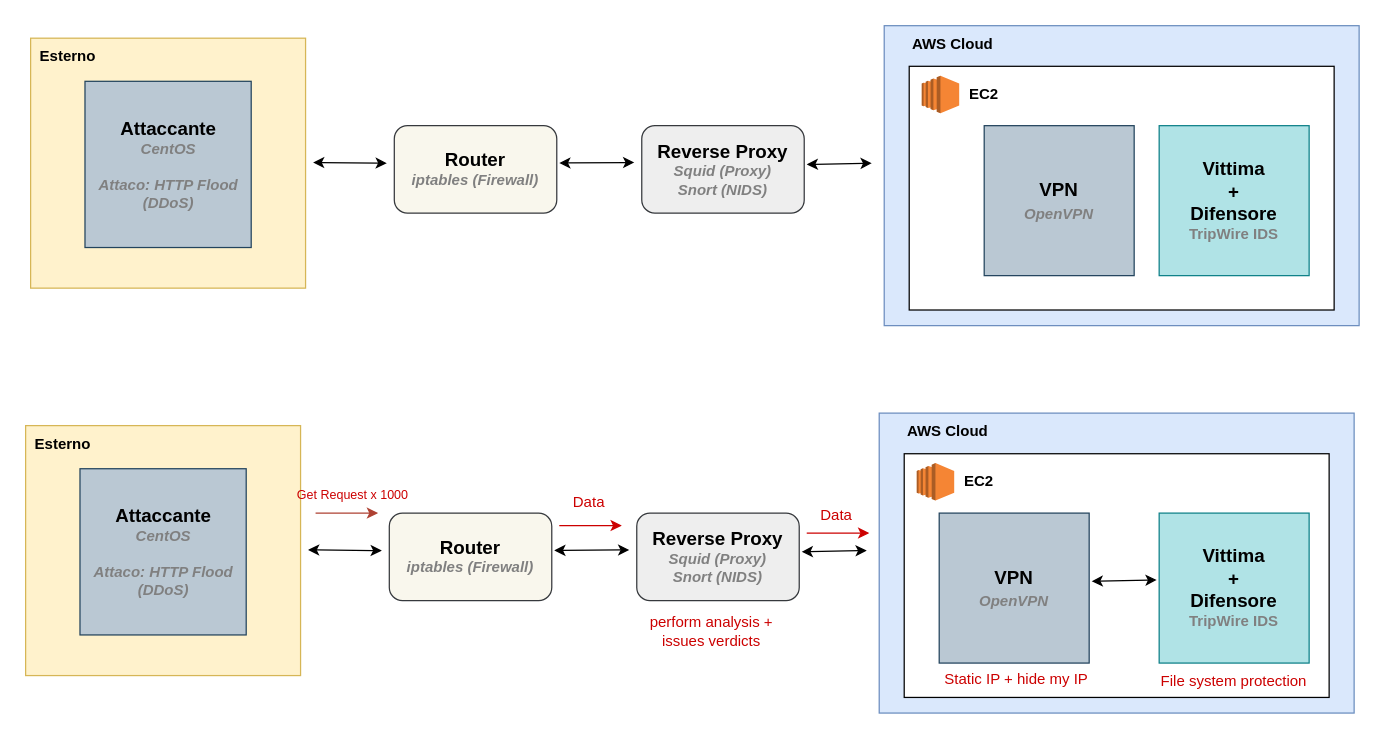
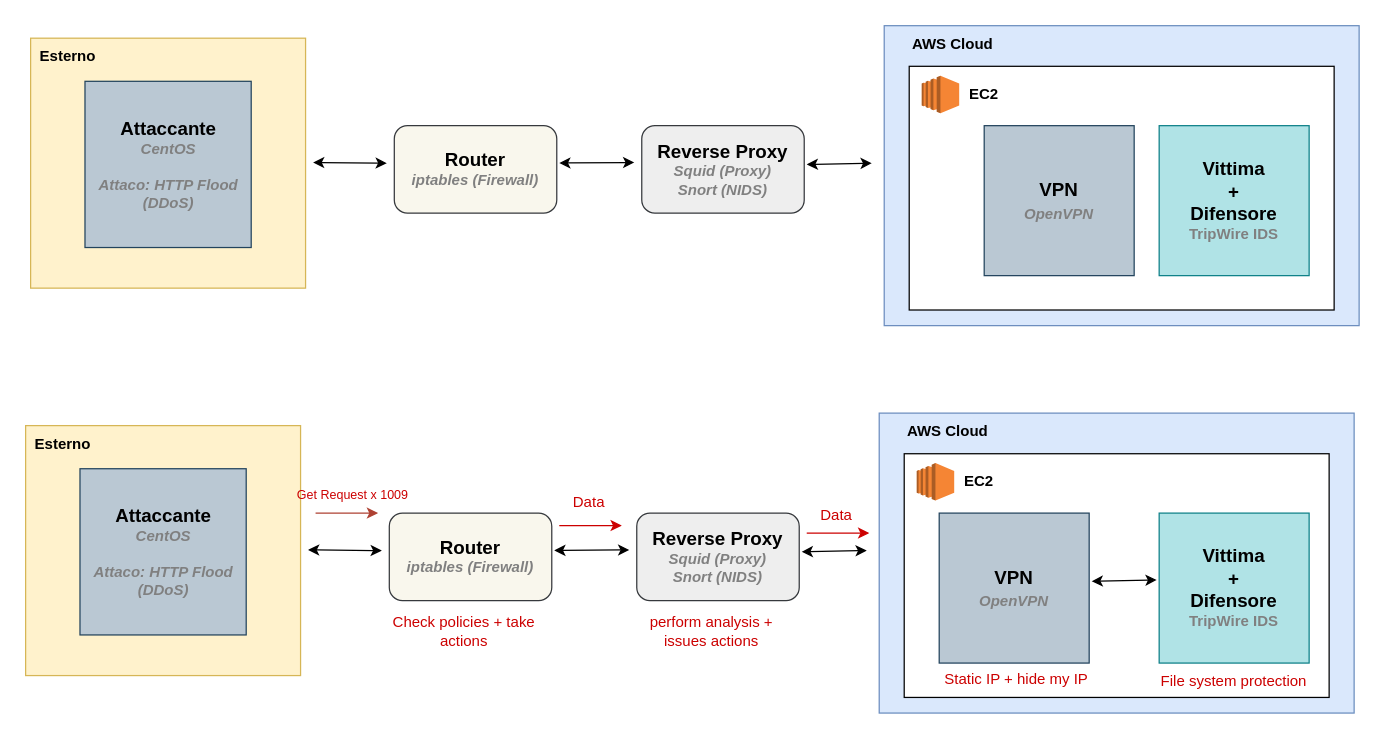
  <mxCell id="0" />
  <mxCell id="1" parent="0" />
  <mxCell id="2" value="" style="rounded=0;whiteSpace=wrap;html=1;fillColor=#fff2cc;strokeColor=#d6b656;" parent="1" vertex="1"><mxGeometry x="24" y="30" width="220" height="200" as="geometry" /></mxCell>
  <mxCell id="3" value="" style="rounded=0;whiteSpace=wrap;html=1;fillColor=#dae8fc;strokeColor=#6c8ebf;" parent="1" vertex="1"><mxGeometry x="707" y="20" width="380" height="240" as="geometry" /></mxCell>
  <mxCell id="4" value="&lt;div&gt;&lt;b&gt;&lt;font style=&quot;font-size: 15px;&quot;&gt;Attaccante&lt;/font&gt;&lt;/b&gt;&lt;/div&gt;&lt;div&gt;&lt;font color=&quot;#808080&quot;&gt;&lt;b&gt;&lt;i&gt;CentOS&lt;/i&gt;&lt;/b&gt;&lt;/font&gt;&lt;/div&gt;&lt;div&gt;&lt;font color=&quot;#808080&quot;&gt;&lt;b&gt;&lt;i&gt;&lt;br&gt;&lt;/i&gt;&lt;/b&gt;&lt;/font&gt;&lt;/div&gt;&lt;div&gt;&lt;font color=&quot;#808080&quot;&gt;&lt;b&gt;&lt;i&gt;&lt;span style=&quot;&quot;&gt;&lt;font style=&quot;font-size: 12px;&quot;&gt;Attaco: HTTP Flood&lt;/font&gt;&lt;/span&gt;&lt;/i&gt;&lt;/b&gt;&lt;/font&gt;&lt;/div&gt;&lt;div&gt;&lt;font color=&quot;#808080&quot;&gt;&lt;b&gt;&lt;i&gt;&lt;span style=&quot;&quot;&gt;&lt;font style=&quot;font-size: 12px;&quot;&gt;(DDoS)&lt;br&gt;&lt;/font&gt;&lt;/span&gt;&lt;/i&gt;&lt;/b&gt;&lt;/font&gt;&lt;/div&gt;" style="whiteSpace=wrap;html=1;aspect=fixed;fillColor=#bac8d3;strokeColor=#23445d;" parent="1" vertex="1"><mxGeometry x="67.5" y="64.5" width="133" height="133" as="geometry" /></mxCell>
  <mxCell id="5" value="&lt;div&gt;&lt;font style=&quot;font-size: 15px;&quot;&gt;&lt;b&gt;Reverse Proxy&lt;/b&gt;&lt;/font&gt;&lt;/div&gt;&lt;div style=&quot;&quot;&gt;&lt;font style=&quot;font-size: 12px;&quot; color=&quot;#808080&quot;&gt;&lt;i&gt;&lt;font style=&quot;font-size: 12px;&quot;&gt;&lt;b&gt;Squid (Proxy)&lt;br&gt;&lt;/b&gt;&lt;/font&gt;&lt;/i&gt;&lt;/font&gt;&lt;/div&gt;&lt;div style=&quot;&quot;&gt;&lt;font style=&quot;font-size: 12px;&quot; color=&quot;#808080&quot;&gt;&lt;i&gt;&lt;font style=&quot;font-size: 12px;&quot;&gt;&lt;b&gt;Snort (NIDS)&lt;/b&gt;&lt;/font&gt;&lt;font style=&quot;font-size: 12px;&quot;&gt;&lt;b&gt;&lt;br&gt;&lt;/b&gt;&lt;/font&gt;&lt;/i&gt;&lt;/font&gt;&lt;/div&gt;" style="rounded=1;whiteSpace=wrap;html=1;fillColor=#eeeeee;strokeColor=#36393d;" parent="1" vertex="1"><mxGeometry x="513" y="100" width="130" height="70" as="geometry" /></mxCell>
  <mxCell id="6" value="&lt;div&gt;&lt;font style=&quot;font-size: 15px;&quot;&gt;&lt;b&gt;Router&lt;/b&gt;&lt;/font&gt;&lt;/div&gt;&lt;div style=&quot;&quot;&gt;&lt;i&gt;&lt;font style=&quot;font-size: 12px;&quot; color=&quot;#808080&quot;&gt;&lt;b style=&quot;&quot;&gt;iptables (Firewall)&lt;/b&gt;&lt;/font&gt;&lt;font style=&quot;font-size: 12px;&quot; color=&quot;#808080&quot;&gt;&lt;b&gt;&lt;br&gt;&lt;/b&gt;&lt;/font&gt;&lt;/i&gt;&lt;/div&gt;" style="rounded=1;whiteSpace=wrap;html=1;fillColor=#f9f7ed;strokeColor=#36393d;" parent="1" vertex="1"><mxGeometry x="315" y="100" width="130" height="70" as="geometry" /></mxCell>
  <mxCell id="7" value="&lt;b&gt;AWS Cloud&lt;/b&gt;" style="text;html=1;strokeColor=none;fillColor=none;align=center;verticalAlign=middle;whiteSpace=wrap;rounded=0;" parent="1" vertex="1"><mxGeometry x="717" y="20" width="90" height="30" as="geometry" /></mxCell>
  <mxCell id="8" value="" style="endArrow=classic;startArrow=classic;html=1;rounded=0;" parent="1" edge="1"><mxGeometry width="50" height="50" relative="1" as="geometry"><mxPoint x="645" y="131" as="sourcePoint" /><mxPoint x="697" y="130" as="targetPoint" /></mxGeometry></mxCell>
  <mxCell id="9" value="" style="endArrow=classic;startArrow=classic;html=1;rounded=0;" parent="1" edge="1"><mxGeometry width="50" height="50" relative="1" as="geometry"><mxPoint x="250" y="129.44" as="sourcePoint" /><mxPoint x="309" y="130" as="targetPoint" /></mxGeometry></mxCell>
  <mxCell id="10" value="" style="endArrow=classic;startArrow=classic;html=1;rounded=0;" parent="1" edge="1"><mxGeometry width="50" height="50" relative="1" as="geometry"><mxPoint x="447" y="129.88" as="sourcePoint" /><mxPoint x="507" y="129.44" as="targetPoint" /></mxGeometry></mxCell>
  <mxCell id="11" value="&lt;b&gt;Esterno&lt;/b&gt;" style="text;html=1;strokeColor=none;fillColor=none;align=center;verticalAlign=middle;whiteSpace=wrap;rounded=0;" parent="1" vertex="1"><mxGeometry x="24" y="30" width="60" height="30" as="geometry" /></mxCell>
  <mxCell id="12" value="" style="rounded=0;whiteSpace=wrap;html=1;" vertex="1" parent="1"><mxGeometry x="727" y="52.5" width="340" height="195" as="geometry" /></mxCell>
  <mxCell id="13" value="&lt;div&gt;&lt;b&gt;&lt;font style=&quot;font-size: 15px;&quot;&gt;Vittima&lt;/font&gt;&lt;/b&gt;&lt;/div&gt;&lt;div&gt;&lt;b&gt;&lt;font style=&quot;font-size: 15px;&quot;&gt;+&lt;/font&gt;&lt;/b&gt;&lt;/div&gt;&lt;div&gt;&lt;b&gt;&lt;font style=&quot;font-size: 15px;&quot;&gt;Difensore&lt;br&gt;&lt;/font&gt;&lt;/b&gt;&lt;/div&gt;&lt;div&gt;&lt;b style=&quot;&quot;&gt;&lt;font color=&quot;#808080&quot; style=&quot;font-size: 12px;&quot;&gt;TripWire IDS&lt;br&gt;&lt;/font&gt;&lt;/b&gt;&lt;/div&gt;" style="whiteSpace=wrap;html=1;aspect=fixed;fillColor=#b0e3e6;strokeColor=#0e8088;" parent="1" vertex="1"><mxGeometry x="927" y="100" width="120" height="120" as="geometry" /></mxCell>
  <mxCell id="14" value="&lt;div&gt;&lt;font style=&quot;font-size: 15px;&quot;&gt;&lt;b&gt;VPN&lt;/b&gt;&lt;/font&gt;&lt;/div&gt;&lt;div&gt;&lt;font color=&quot;#808080&quot; style=&quot;font-size: 15px;&quot;&gt;&lt;b style=&quot;font-size: 12px;&quot;&gt;&lt;i&gt;OpenVPN&lt;br&gt;&lt;/i&gt;&lt;/b&gt;&lt;/font&gt;&lt;/div&gt;" style="whiteSpace=wrap;html=1;aspect=fixed;fillColor=#bac8d3;strokeColor=#23445d;" vertex="1" parent="1"><mxGeometry x="787" y="100" width="120" height="120" as="geometry" /></mxCell>
  <mxCell id="15" value="" style="outlineConnect=0;dashed=0;verticalLabelPosition=bottom;verticalAlign=top;align=center;html=1;shape=mxgraph.aws3.ec2;fillColor=#F58534;gradientColor=none;" vertex="1" parent="1"><mxGeometry x="737" y="60" width="30" height="30" as="geometry" /></mxCell>
  <mxCell id="16" value="&lt;b&gt;EC2&lt;/b&gt;" style="text;html=1;strokeColor=none;fillColor=none;align=center;verticalAlign=middle;whiteSpace=wrap;rounded=0;" vertex="1" parent="1"><mxGeometry x="757" y="60" width="60" height="30" as="geometry" /></mxCell>
  <mxCell id="17" value="" style="rounded=0;whiteSpace=wrap;html=1;fillColor=#fff2cc;strokeColor=#d6b656;" vertex="1" parent="1"><mxGeometry x="20" y="340" width="220" height="200" as="geometry" /></mxCell>
  <mxCell id="18" value="" style="rounded=0;whiteSpace=wrap;html=1;fillColor=#dae8fc;strokeColor=#6c8ebf;" vertex="1" parent="1"><mxGeometry x="703" y="330" width="380" height="240" as="geometry" /></mxCell>
  <mxCell id="19" value="&lt;div&gt;&lt;b&gt;&lt;font style=&quot;font-size: 15px;&quot;&gt;Attaccante&lt;/font&gt;&lt;/b&gt;&lt;/div&gt;&lt;div&gt;&lt;font color=&quot;#808080&quot;&gt;&lt;b&gt;&lt;i&gt;CentOS&lt;/i&gt;&lt;/b&gt;&lt;/font&gt;&lt;/div&gt;&lt;div&gt;&lt;font color=&quot;#808080&quot;&gt;&lt;b&gt;&lt;i&gt;&lt;br&gt;&lt;/i&gt;&lt;/b&gt;&lt;/font&gt;&lt;/div&gt;&lt;div&gt;&lt;font color=&quot;#808080&quot;&gt;&lt;b&gt;&lt;i&gt;&lt;span style=&quot;&quot;&gt;&lt;font style=&quot;font-size: 12px;&quot;&gt;Attaco: HTTP Flood&lt;/font&gt;&lt;/span&gt;&lt;/i&gt;&lt;/b&gt;&lt;/font&gt;&lt;/div&gt;&lt;div&gt;&lt;font color=&quot;#808080&quot;&gt;&lt;b&gt;&lt;i&gt;&lt;span style=&quot;&quot;&gt;&lt;font style=&quot;font-size: 12px;&quot;&gt;(DDoS)&lt;br&gt;&lt;/font&gt;&lt;/span&gt;&lt;/i&gt;&lt;/b&gt;&lt;/font&gt;&lt;/div&gt;" style="whiteSpace=wrap;html=1;aspect=fixed;fillColor=#bac8d3;strokeColor=#23445d;" vertex="1" parent="1"><mxGeometry x="63.5" y="374.5" width="133" height="133" as="geometry" /></mxCell>
  <mxCell id="20" value="&lt;div&gt;&lt;font style=&quot;font-size: 15px;&quot;&gt;&lt;b&gt;Reverse Proxy&lt;/b&gt;&lt;/font&gt;&lt;/div&gt;&lt;div style=&quot;&quot;&gt;&lt;font style=&quot;font-size: 12px;&quot; color=&quot;#808080&quot;&gt;&lt;i&gt;&lt;font style=&quot;font-size: 12px;&quot;&gt;&lt;b&gt;Squid (Proxy)&lt;br&gt;&lt;/b&gt;&lt;/font&gt;&lt;/i&gt;&lt;/font&gt;&lt;/div&gt;&lt;div style=&quot;&quot;&gt;&lt;font style=&quot;font-size: 12px;&quot; color=&quot;#808080&quot;&gt;&lt;i&gt;&lt;font style=&quot;font-size: 12px;&quot;&gt;&lt;b&gt;Snort (NIDS)&lt;/b&gt;&lt;/font&gt;&lt;font style=&quot;font-size: 12px;&quot;&gt;&lt;b&gt;&lt;br&gt;&lt;/b&gt;&lt;/font&gt;&lt;/i&gt;&lt;/font&gt;&lt;/div&gt;" style="rounded=1;whiteSpace=wrap;html=1;fillColor=#eeeeee;strokeColor=#36393d;" vertex="1" parent="1"><mxGeometry x="509" y="410" width="130" height="70" as="geometry" /></mxCell>
  <mxCell id="21" value="&lt;div&gt;&lt;font style=&quot;font-size: 15px;&quot;&gt;&lt;b&gt;Router&lt;/b&gt;&lt;/font&gt;&lt;/div&gt;&lt;div style=&quot;&quot;&gt;&lt;i&gt;&lt;font style=&quot;font-size: 12px;&quot; color=&quot;#808080&quot;&gt;&lt;b style=&quot;&quot;&gt;iptables (Firewall)&lt;/b&gt;&lt;/font&gt;&lt;font style=&quot;font-size: 12px;&quot; color=&quot;#808080&quot;&gt;&lt;b&gt;&lt;br&gt;&lt;/b&gt;&lt;/font&gt;&lt;/i&gt;&lt;/div&gt;" style="rounded=1;whiteSpace=wrap;html=1;fillColor=#f9f7ed;strokeColor=#36393d;" vertex="1" parent="1"><mxGeometry x="311" y="410" width="130" height="70" as="geometry" /></mxCell>
  <mxCell id="22" value="&lt;b&gt;AWS Cloud&lt;/b&gt;" style="text;html=1;strokeColor=none;fillColor=none;align=center;verticalAlign=middle;whiteSpace=wrap;rounded=0;" vertex="1" parent="1"><mxGeometry x="713" y="330" width="90" height="30" as="geometry" /></mxCell>
  <mxCell id="23" value="" style="endArrow=classic;startArrow=classic;html=1;rounded=0;" edge="1" parent="1"><mxGeometry width="50" height="50" relative="1" as="geometry"><mxPoint x="641" y="441" as="sourcePoint" /><mxPoint x="693" y="440" as="targetPoint" /></mxGeometry></mxCell>
  <mxCell id="24" value="" style="endArrow=classic;startArrow=classic;html=1;rounded=0;" edge="1" parent="1"><mxGeometry width="50" height="50" relative="1" as="geometry"><mxPoint x="246" y="439.44" as="sourcePoint" /><mxPoint x="305" y="440" as="targetPoint" /></mxGeometry></mxCell>
  <mxCell id="25" value="" style="endArrow=classic;startArrow=classic;html=1;rounded=0;" edge="1" parent="1"><mxGeometry width="50" height="50" relative="1" as="geometry"><mxPoint x="443" y="439.88" as="sourcePoint" /><mxPoint x="503" y="439.44" as="targetPoint" /></mxGeometry></mxCell>
  <mxCell id="26" value="&lt;b&gt;Esterno&lt;/b&gt;" style="text;html=1;strokeColor=none;fillColor=none;align=center;verticalAlign=middle;whiteSpace=wrap;rounded=0;" vertex="1" parent="1"><mxGeometry x="20" y="340" width="60" height="30" as="geometry" /></mxCell>
  <mxCell id="27" value="" style="rounded=0;whiteSpace=wrap;html=1;" vertex="1" parent="1"><mxGeometry x="723" y="362.5" width="340" height="195" as="geometry" /></mxCell>
  <mxCell id="28" value="&lt;div&gt;&lt;b&gt;&lt;font style=&quot;font-size: 15px;&quot;&gt;Vittima&lt;/font&gt;&lt;/b&gt;&lt;/div&gt;&lt;div&gt;&lt;b&gt;&lt;font style=&quot;font-size: 15px;&quot;&gt;+&lt;/font&gt;&lt;/b&gt;&lt;/div&gt;&lt;div&gt;&lt;b&gt;&lt;font style=&quot;font-size: 15px;&quot;&gt;Difensore&lt;br&gt;&lt;/font&gt;&lt;/b&gt;&lt;/div&gt;&lt;div&gt;&lt;b style=&quot;&quot;&gt;&lt;font color=&quot;#808080&quot; style=&quot;font-size: 12px;&quot;&gt;TripWire IDS&lt;br&gt;&lt;/font&gt;&lt;/b&gt;&lt;/div&gt;" style="whiteSpace=wrap;html=1;aspect=fixed;fillColor=#b0e3e6;strokeColor=#0e8088;" vertex="1" parent="1"><mxGeometry x="927" y="410" width="120" height="120" as="geometry" /></mxCell>
  <mxCell id="29" value="&lt;div&gt;&lt;font style=&quot;font-size: 15px;&quot;&gt;&lt;b&gt;VPN&lt;/b&gt;&lt;/font&gt;&lt;/div&gt;&lt;div&gt;&lt;font color=&quot;#808080&quot; style=&quot;font-size: 15px;&quot;&gt;&lt;b style=&quot;font-size: 12px;&quot;&gt;&lt;i&gt;OpenVPN&lt;br&gt;&lt;/i&gt;&lt;/b&gt;&lt;/font&gt;&lt;/div&gt;" style="whiteSpace=wrap;html=1;aspect=fixed;fillColor=#bac8d3;strokeColor=#23445d;" vertex="1" parent="1"><mxGeometry x="751" y="410" width="120" height="120" as="geometry" /></mxCell>
  <mxCell id="30" value="" style="outlineConnect=0;dashed=0;verticalLabelPosition=bottom;verticalAlign=top;align=center;html=1;shape=mxgraph.aws3.ec2;fillColor=#F58534;gradientColor=none;" vertex="1" parent="1"><mxGeometry x="733" y="370" width="30" height="30" as="geometry" /></mxCell>
  <mxCell id="31" value="&lt;b&gt;EC2&lt;/b&gt;" style="text;html=1;strokeColor=none;fillColor=none;align=center;verticalAlign=middle;whiteSpace=wrap;rounded=0;" vertex="1" parent="1"><mxGeometry x="753" y="370" width="60" height="30" as="geometry" /></mxCell>
  <mxCell id="32" value="" style="endArrow=classic;html=1;rounded=0;fillColor=#fad9d5;strokeColor=#ae4132;" edge="1" parent="1"><mxGeometry width="50" height="50" relative="1" as="geometry"><mxPoint x="252" y="410" as="sourcePoint" /><mxPoint x="302" y="410" as="targetPoint" /></mxGeometry></mxCell>
- <mxCell id="33" value="&lt;font color=&quot;#cc0000&quot; style=&quot;font-size: 10px;&quot;&gt;Get Request x 1000&lt;/font&gt;" style="text;html=1;strokeColor=none;fillColor=none;align=center;verticalAlign=middle;whiteSpace=wrap;rounded=0;" vertex="1" parent="1"><mxGeometry x="227" y="380" width="110" height="30" as="geometry" /></mxCell>
+ <mxCell id="33" value="&lt;font color=&quot;#cc0000&quot; style=&quot;font-size: 10px;&quot;&gt;Get Request x 1009&lt;/font&gt;" style="text;html=1;strokeColor=none;fillColor=none;align=center;verticalAlign=middle;whiteSpace=wrap;rounded=0;" vertex="1" parent="1"><mxGeometry x="227" y="380" width="110" height="30" as="geometry" /></mxCell>
+ <mxCell id="34" value="&lt;font color=&quot;#cc0000&quot;&gt;Check policies + take actions&lt;/font&gt;" style="text;html=1;strokeColor=none;fillColor=none;align=center;verticalAlign=middle;whiteSpace=wrap;rounded=0;" vertex="1" parent="1"><mxGeometry x="311" y="490" width="120" height="30" as="geometry" /></mxCell>
  <mxCell id="35" value="" style="endArrow=classic;html=1;rounded=0;strokeColor=#CC0000;" edge="1" parent="1"><mxGeometry width="50" height="50" relative="1" as="geometry"><mxPoint x="447" y="420" as="sourcePoint" /><mxPoint x="497" y="420" as="targetPoint" /></mxGeometry></mxCell>
  <mxCell id="36" value="&lt;font color=&quot;#cc0000&quot;&gt;Data&lt;/font&gt;" style="text;html=1;strokeColor=none;fillColor=none;align=center;verticalAlign=middle;whiteSpace=wrap;rounded=0;" vertex="1" parent="1"><mxGeometry x="441" y="387" width="60" height="30" as="geometry" /></mxCell>
- <mxCell id="37" value="&lt;font color=&quot;#cc0000&quot;&gt;perform analysis + issues verdicts&lt;/font&gt;" style="text;html=1;strokeColor=none;fillColor=none;align=center;verticalAlign=middle;whiteSpace=wrap;rounded=0;" vertex="1" parent="1"><mxGeometry x="509" y="490" width="120" height="30" as="geometry" /></mxCell>
+ <mxCell id="37" value="&lt;font color=&quot;#cc0000&quot;&gt;perform analysis + issues actions&lt;/font&gt;" style="text;html=1;strokeColor=none;fillColor=none;align=center;verticalAlign=middle;whiteSpace=wrap;rounded=0;" vertex="1" parent="1"><mxGeometry x="509" y="490" width="120" height="30" as="geometry" /></mxCell>
  <mxCell id="38" value="&lt;font color=&quot;#cc0000&quot;&gt;Static IP + hide my IP&lt;br&gt;&lt;/font&gt;" style="text;html=1;strokeColor=none;fillColor=none;align=center;verticalAlign=middle;whiteSpace=wrap;rounded=0;" vertex="1" parent="1"><mxGeometry x="753" y="527.5" width="120" height="30" as="geometry" /></mxCell>
  <mxCell id="39" value="" style="endArrow=classic;html=1;rounded=0;strokeColor=#CC0000;" edge="1" parent="1"><mxGeometry width="50" height="50" relative="1" as="geometry"><mxPoint x="645" y="426" as="sourcePoint" /><mxPoint x="695" y="426" as="targetPoint" /></mxGeometry></mxCell>
  <mxCell id="40" value="&lt;font color=&quot;#cc0000&quot;&gt;Data&lt;/font&gt;" style="text;html=1;strokeColor=none;fillColor=none;align=center;verticalAlign=middle;whiteSpace=wrap;rounded=0;" vertex="1" parent="1"><mxGeometry x="639" y="397" width="60" height="30" as="geometry" /></mxCell>
  <mxCell id="41" value="" style="endArrow=classic;startArrow=classic;html=1;rounded=0;" edge="1" parent="1"><mxGeometry width="50" height="50" relative="1" as="geometry"><mxPoint x="873" y="464.5" as="sourcePoint" /><mxPoint x="925" y="463.5" as="targetPoint" /></mxGeometry></mxCell>
  <mxCell id="42" value="&lt;font color=&quot;#cc0000&quot;&gt;File system protection &lt;br&gt;&lt;/font&gt;" style="text;html=1;strokeColor=none;fillColor=none;align=center;verticalAlign=middle;whiteSpace=wrap;rounded=0;" vertex="1" parent="1"><mxGeometry x="927" y="530" width="120" height="30" as="geometry" /></mxCell>
